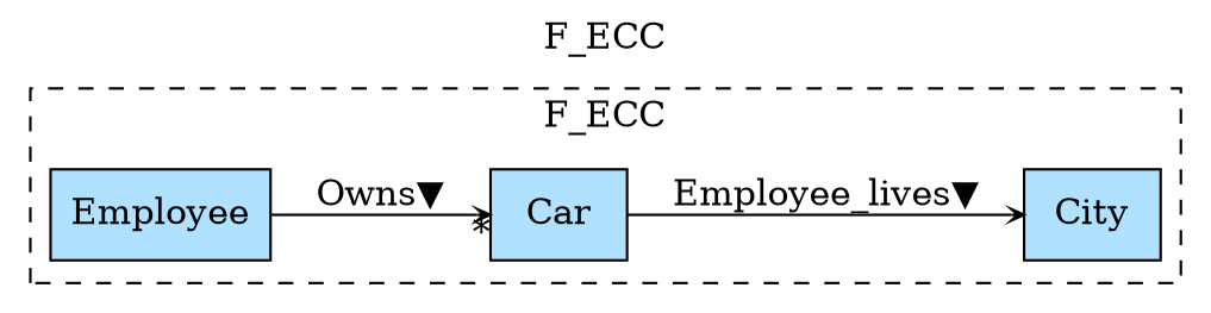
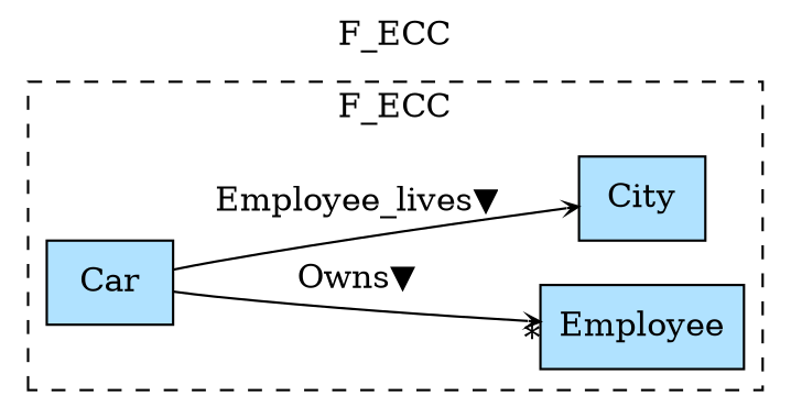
  digraph {
    label=F_ECC
    labelfontsize=12
    labelloc=tl
    rankdir=LR
    node [fillcolor=lightskyblue1 shape=record style=filled]
    edge [arrowhead=vee arrowsize=.5]
    n1 [label=Employee]
    n2 [label=Car]
    n3 [label=City]
    subgraph cluster_1 {
      style=dashed
      n1
      n2
      n3
    }
-   n1 -> n2 [headlabel="*" label="Owns▼"]
+   n2 -> n1 [headlabel="*" label="Owns▼"]
    n2 -> n3 [label="Employee_lives▼"]
  }
